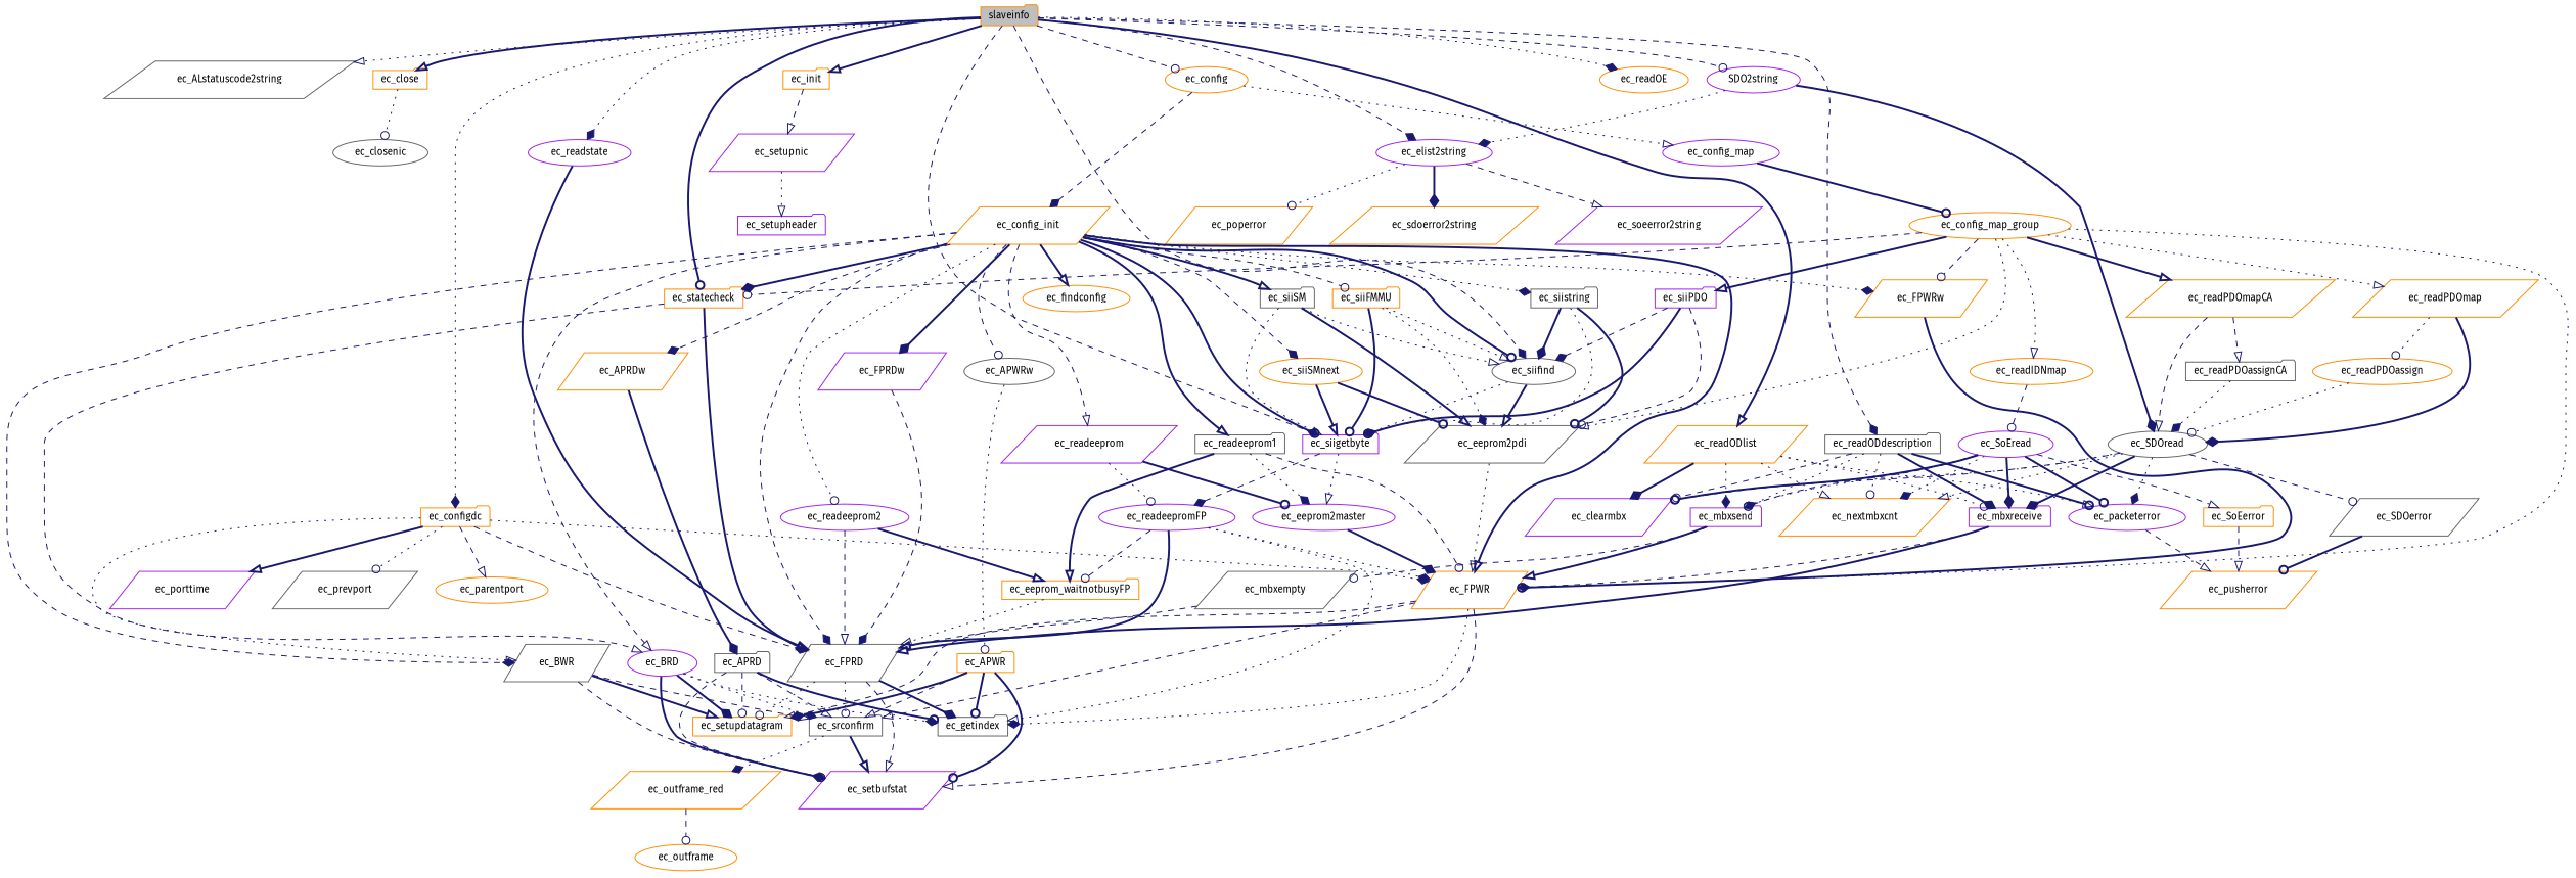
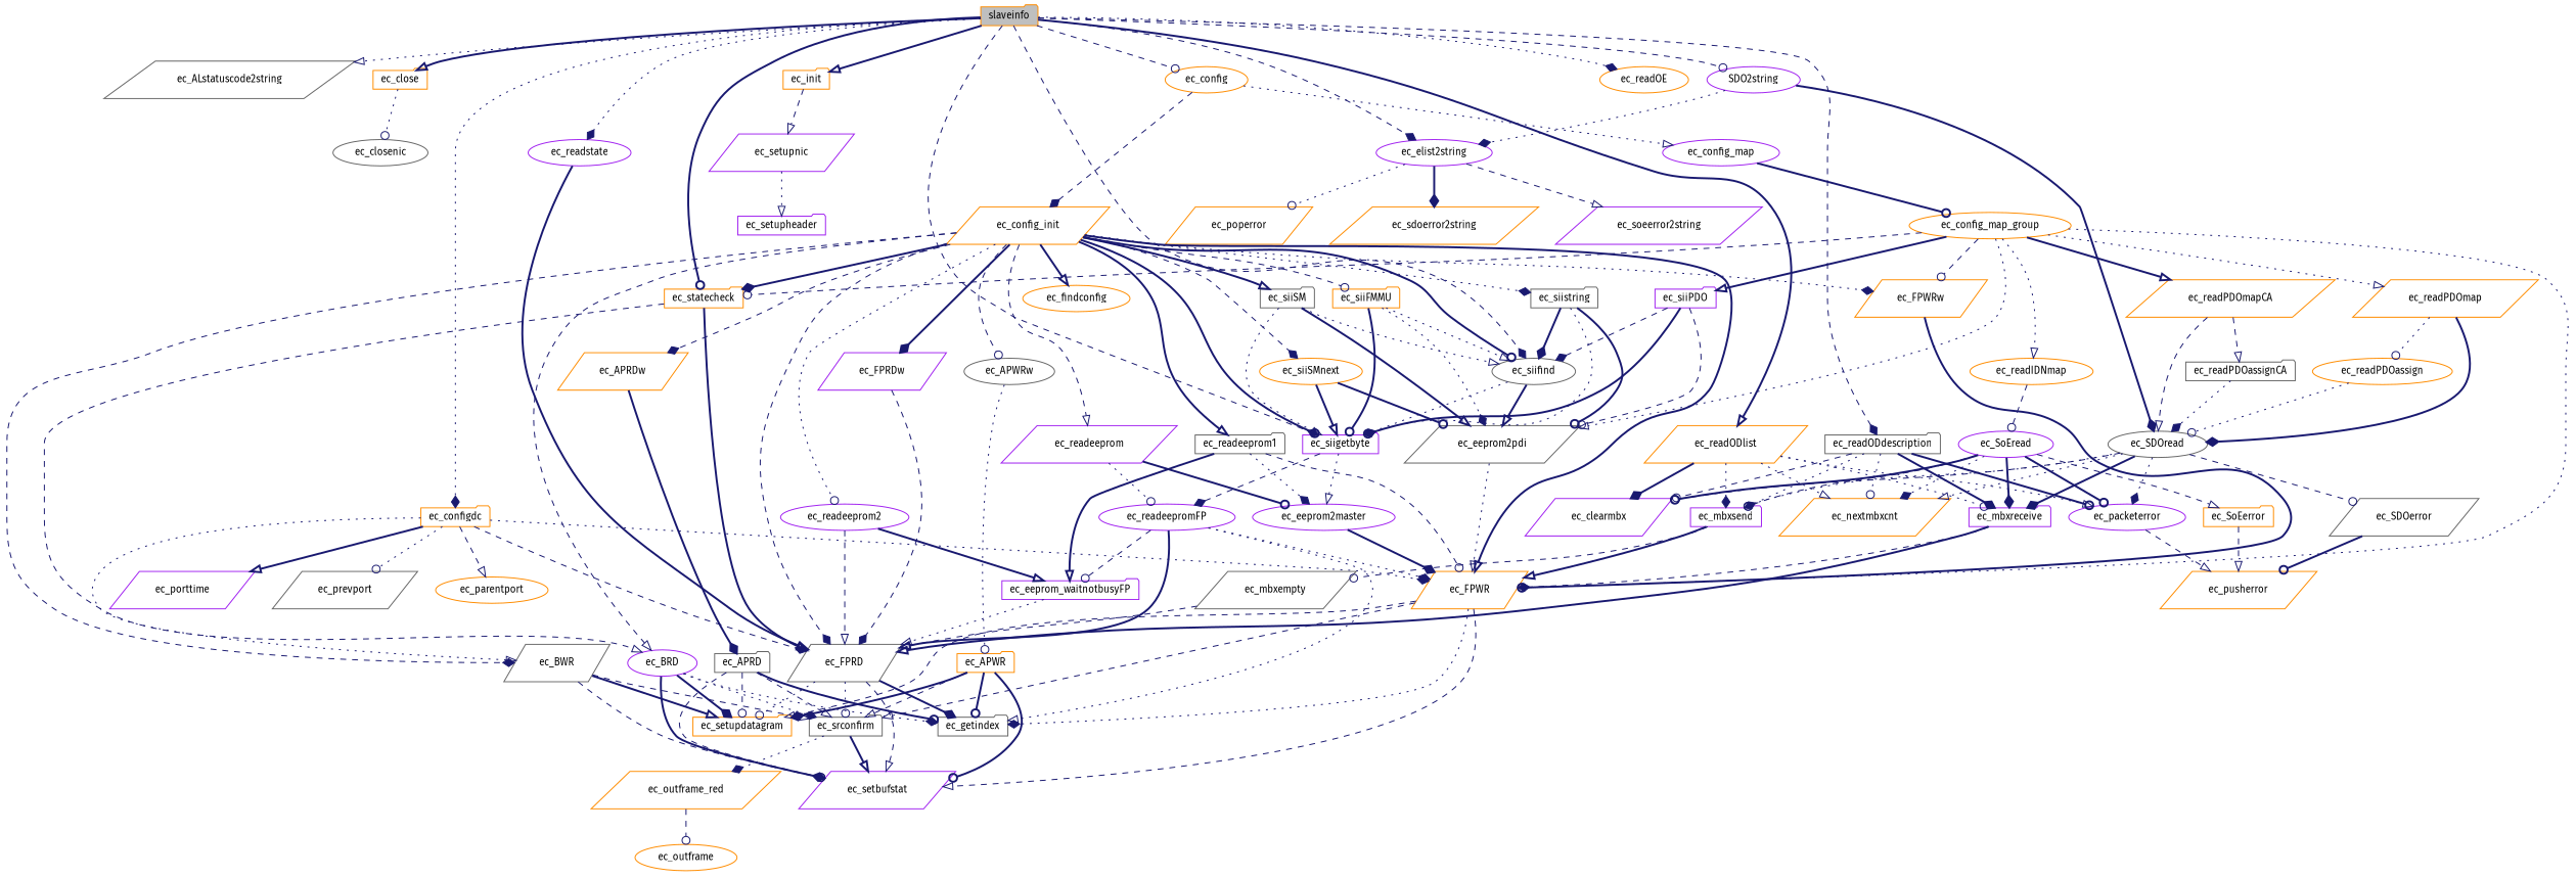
  digraph {
    fontname="Fira Sans"
    rankdir=TB
    node [color=darkorange fillcolor=white fontname="Fira Sans" fontsize=10 shape=parallelogram style=filled]
    edge [arrowhead=onormal color=midnightblue fontname="Fira Sans" fontsize=10 labelfontname=Helvetica labelfontsize=10 style=bold]
    n1 [fillcolor=grey75 fontcolor=black height=0.2 label=slaveinfo shape=folder width=0.4]
    n2 [color=gray40 height=0.2 label=ec_ALstatuscode2string width=0.4]
    n3 [height=0.2 label=ec_close shape=folder width=0.4]
    n4 [height=0.2 label=ec_config shape=ellipse width=0.4]
    n5 [color=gray40 height=0.2 label=ec_siifind shape=ellipse width=0.4]
    n6 [color=purple height=0.2 label=ec_siigetbyte shape=folder width=0.4]
    n7 [height=0.2 label=ec_statecheck shape=folder width=0.4]
    n8 [height=0.2 label=ec_configdc shape=folder width=0.4]
    n9 [color=purple height=0.2 label=ec_elist2string shape=ellipse width=0.4]
    n10 [height=0.2 label=ec_init shape=folder width=0.4]
    n11 [color=gray40 height=0.2 label=ec_readODdescription shape=folder width=0.4]
    n12 [height=0.2 label=ec_readODlist width=0.4]
    n13 [height=0.2 label=ec_readOE shape=ellipse width=0.4]
    n14 [color=purple height=0.2 label=ec_readstate shape=ellipse width=0.4]
    n15 [color=purple height=0.2 label=SDO2string shape=ellipse width=0.4]
    n16 [color=gray40 height=0.2 label=ec_closenic shape=ellipse width=0.4]
    n17 [height=0.2 label=ec_config_init width=0.4]
    n18 [color=purple height=0.2 label=ec_config_map shape=ellipse width=0.4]
    n19 [color=gray40 height=0.2 label=ec_eeprom2pdi width=0.4]
    n20 [color=purple height=0.2 label=ec_eeprom2master shape=ellipse width=0.4]
    n21 [color=purple height=0.2 label=ec_readeepromFP shape=ellipse width=0.4]
    n22 [color=purple height=0.2 label=ec_BRD shape=ellipse width=0.4]
    n23 [color=gray40 height=0.2 label=ec_FPRD width=0.4]
    n24 [color=gray40 height=0.2 label=ec_BWR width=0.4]
    n25 [height=0.2 label=ec_FPWR width=0.4]
    n26 [height=0.2 label=ec_parentport shape=ellipse width=0.4]
    n27 [color=purple height=0.2 label=ec_porttime width=0.4]
    n28 [color=gray40 height=0.2 label=ec_prevport width=0.4]
    n29 [height=0.2 label=ec_poperror width=0.4]
    n30 [height=0.2 label=ec_sdoerror2string width=0.4]
    n31 [color=purple height=0.2 label=ec_soeerror2string width=0.4]
    n32 [color=purple height=0.2 label=ec_setupnic width=0.4]
    n33 [color=purple height=0.2 label=ec_clearmbx width=0.4]
    n34 [color=purple height=0.2 label=ec_mbxreceive shape=folder width=0.4]
    n35 [color=purple height=0.2 label=ec_mbxsend shape=folder width=0.4]
    n36 [height=0.2 label=ec_nextmbxcnt width=0.4]
    n37 [color=purple height=0.2 label=ec_packeterror shape=ellipse width=0.4]
    n38 [color=gray40 height=0.2 label=ec_SDOread shape=ellipse width=0.4]
    n39 [height=0.2 label=ec_APRDw width=0.4]
    n40 [color=gray40 height=0.2 label=ec_APWRw shape=ellipse width=0.4]
    n41 [height=0.2 label=ec_findconfig shape=ellipse width=0.4]
    n42 [color=purple height=0.2 label=ec_FPRDw width=0.4]
    n43 [height=0.2 label=ec_FPWRw width=0.4]
    n44 [color=purple height=0.2 label=ec_readeeprom width=0.4]
    n45 [color=gray40 height=0.2 label=ec_readeeprom1 shape=folder width=0.4]
    n46 [color=purple height=0.2 label=ec_readeeprom2 shape=ellipse width=0.4]
    n47 [height=0.2 label=ec_siiFMMU shape=folder width=0.4]
    n48 [color=gray40 height=0.2 label=ec_siiSM shape=folder width=0.4]
    n49 [height=0.2 label=ec_siiSMnext shape=ellipse width=0.4]
    n50 [color=gray40 height=0.2 label=ec_siistring shape=folder width=0.4]
    n51 [height=0.2 label=ec_config_map_group shape=ellipse width=0.4]
    n52 [color=gray40 height=0.2 label=ec_APRD shape=folder width=0.4]
    n53 [height=0.2 label=ec_APWR shape=folder width=0.4]
    n54 [color=gray40 height=0.2 label=ec_getindex shape=folder width=0.4]
    n55 [color=purple height=0.2 label=ec_setbufstat width=0.4]
    n56 [height=0.2 label=ec_setupdatagram shape=folder width=0.4]
    n57 [color=gray40 height=0.2 label=ec_srconfirm shape=folder width=0.4]
-   n58 [height=0.2 label=ec_eeprom_waitnotbusyFP shape=folder width=0.4]
+   n58 [color=purple height=0.2 label=ec_eeprom_waitnotbusyFP shape=folder width=0.4]
    n59 [height=0.2 label=ec_outframe_red width=0.4]
    n60 [height=0.2 label=ec_outframe shape=ellipse width=0.4]
    n61 [height=0.2 label=ec_readIDNmap shape=ellipse width=0.4]
    n62 [height=0.2 label=ec_readPDOmap width=0.4]
    n63 [height=0.2 label=ec_readPDOmapCA width=0.4]
    n64 [color=purple height=0.2 label=ec_siiPDO shape=folder width=0.4]
    n65 [color=purple height=0.2 label=ec_SoEread shape=ellipse width=0.4]
    n66 [height=0.2 label=ec_readPDOassign shape=ellipse width=0.4]
    n67 [color=gray40 height=0.2 label=ec_readPDOassignCA shape=folder width=0.4]
    n68 [height=0.2 label=ec_SoEerror shape=folder width=0.4]
    n69 [color=gray40 height=0.2 label=ec_mbxempty width=0.4]
    n70 [height=0.2 label=ec_pusherror width=0.4]
    n71 [color=gray40 height=0.2 label=ec_SDOerror width=0.4]
    n72 [color=purple height=0.2 label=ec_setupheader shape=folder width=0.4]
    n1 -> n2 [style=dotted]
    n1 -> n3
    n1 -> n4 [arrowhead=odot style=dashed]
    n1 -> n5 [arrowhead=diamond style=dashed]
    n1 -> n6 [arrowhead=diamond style=dashed]
    n1 -> n7 [arrowhead=odot]
    n1 -> n8 [arrowhead=diamond style=dotted]
    n1 -> n9 [arrowhead=diamond style=dashed]
    n1 -> n10
    n1 -> n11 [arrowhead=diamond style=dashed]
    n1 -> n12
    n1 -> n13 [arrowhead=diamond style=dotted]
    n1 -> n14 [arrowhead=diamond style=dotted]
    n1 -> n15 [arrowhead=odot style=dashed]
    n3 -> n16 [arrowhead=odot style=dotted]
    n4 -> n17 [arrowhead=diamond style=dashed]
    n4 -> n18 [style=dotted]
    n5 -> n6 [arrowhead=diamond style=dotted]
    n5 -> n19
    n6 -> n20 [style=dotted]
    n6 -> n21 [arrowhead=diamond style=dashed]
    n7 -> n22 [style=dashed]
    n7 -> n23
    n8 -> n23 [arrowhead=diamond style=dashed]
    n8 -> n24 [style=dotted]
    n8 -> n25 [arrowhead=diamond style=dotted]
    n8 -> n26 [style=dashed]
    n8 -> n27
    n8 -> n28 [arrowhead=odot style=dotted]
    n9 -> n29 [arrowhead=odot style=dotted]
    n9 -> n30 [arrowhead=diamond]
    n9 -> n31 [style=dashed]
    n10 -> n32 [style=dashed]
    n11 -> n33 [arrowhead=odot style=dashed]
    n11 -> n34 [arrowhead=diamond]
    n11 -> n35 [arrowhead=diamond style=dotted]
    n11 -> n36 [arrowhead=odot style=dotted]
    n11 -> n37 [arrowhead=odot]
    n12 -> n33 [arrowhead=diamond]
    n12 -> n34 [arrowhead=odot style=dotted]
    n12 -> n35 [arrowhead=diamond style=dotted]
    n12 -> n36 [style=dotted]
    n12 -> n37 [style=dotted]
    n14 -> n23
    n15 -> n9 [arrowhead=diamond style=dotted]
    n15 -> n38 [arrowhead=diamond]
    n17 -> n5 [arrowhead=odot]
    n17 -> n6 [arrowhead=odot]
    n17 -> n7 [arrowhead=diamond]
    n17 -> n22 [style=dashed]
    n17 -> n23 [arrowhead=diamond style=dashed]
    n17 -> n24 [arrowhead=diamond style=dashed]
    n17 -> n25
    n17 -> n39 [arrowhead=diamond style=dashed]
    n17 -> n40 [arrowhead=odot style=dashed]
    n17 -> n41
    n17 -> n42 [arrowhead=diamond]
    n17 -> n43 [arrowhead=diamond style=dotted]
    n17 -> n44 [style=dashed]
    n17 -> n45
    n17 -> n46 [arrowhead=odot style=dotted]
    n17 -> n47 [arrowhead=odot style=dashed]
    n17 -> n48
    n17 -> n49 [arrowhead=diamond style=dashed]
    n17 -> n50 [arrowhead=diamond style=dotted]
    n18 -> n51 [arrowhead=odot]
    n19 -> n25 [style=dotted]
    n20 -> n25 [arrowhead=diamond]
    n21 -> n23
    n21 -> n25 [arrowhead=diamond style=dotted]
    n21 -> n54 [style=dotted]
    n21 -> n58 [arrowhead=odot style=dashed]
    n22 -> n54 [arrowhead=diamond style=dotted]
    n22 -> n55 [arrowhead=diamond]
    n22 -> n56 [arrowhead=diamond]
    n22 -> n57 [arrowhead=diamond style=dotted]
    n23 -> n54 [arrowhead=diamond]
    n23 -> n55 [style=dashed]
    n23 -> n56 [arrowhead=odot style=dotted]
    n23 -> n57 [arrowhead=odot style=dotted]
    n24 -> n55 [arrowhead=odot style=dashed]
    n24 -> n56
    n24 -> n57 [style=dashed]
    n25 -> n54 [arrowhead=diamond style=dotted]
    n25 -> n55 [style=dashed]
    n25 -> n56 [style=dashed]
    n25 -> n57 [style=dashed]
    n32 -> n72 [style=dotted]
    n34 -> n23
    n34 -> n25 [arrowhead=diamond style=dashed]
    n35 -> n25
    n35 -> n69 [arrowhead=odot style=dashed]
    n37 -> n70 [style=dashed]
    n38 -> n33 [arrowhead=odot style=dashed]
    n38 -> n34 [arrowhead=diamond]
    n38 -> n35 [arrowhead=odot style=dotted]
    n38 -> n36 [style=dotted]
    n38 -> n37 [arrowhead=diamond style=dotted]
    n38 -> n71 [arrowhead=odot style=dashed]
    n39 -> n52 [arrowhead=diamond]
    n40 -> n53 [arrowhead=odot style=dotted]
    n42 -> n23 [arrowhead=diamond style=dashed]
    n43 -> n25 [arrowhead=odot]
    n44 -> n20 [arrowhead=odot]
    n44 -> n21 [arrowhead=odot style=dotted]
    n45 -> n20 [arrowhead=diamond style=dotted]
    n45 -> n25 [arrowhead=odot style=dashed]
    n45 -> n58
    n46 -> n23 [style=dashed]
    n46 -> n58
    n47 -> n5 [style=dotted]
    n47 -> n6 [arrowhead=odot]
    n47 -> n19 [arrowhead=diamond style=dotted]
    n48 -> n5 [style=dotted]
    n48 -> n6 [style=dotted]
    n48 -> n19
    n49 -> n6
    n49 -> n19 [arrowhead=odot]
    n50 -> n5 [arrowhead=diamond]
    n50 -> n6 [arrowhead=diamond style=dotted]
    n50 -> n19 [arrowhead=odot]
    n51 -> n7 [arrowhead=odot style=dashed]
    n51 -> n19 [style=dotted]
    n51 -> n25 [arrowhead=odot style=dotted]
    n51 -> n43 [arrowhead=odot style=dashed]
    n51 -> n61 [style=dotted]
    n51 -> n62 [style=dotted]
    n51 -> n63
    n51 -> n64
    n52 -> n54 [arrowhead=odot]
    n52 -> n55 [arrowhead=odot style=dashed]
    n52 -> n56 [arrowhead=odot style=dashed]
    n52 -> n57 [style=dashed]
    n53 -> n54 [arrowhead=odot]
    n53 -> n55 [arrowhead=odot]
    n53 -> n56 [arrowhead=diamond]
    n53 -> n57 [style=dashed]
    n57 -> n55
    n57 -> n59 [arrowhead=diamond style=dotted]
    n58 -> n23 [style=dotted]
    n59 -> n60 [arrowhead=odot style=dashed]
    n61 -> n65 [arrowhead=odot style=dashed]
    n62 -> n38 [arrowhead=diamond]
    n62 -> n66 [arrowhead=odot style=dotted]
    n63 -> n38 [style=dashed]
    n63 -> n67 [style=dashed]
    n64 -> n5 [arrowhead=diamond style=dashed]
    n64 -> n6 [arrowhead=odot]
    n64 -> n19 [arrowhead=odot style=dashed]
    n65 -> n33 [arrowhead=odot]
    n65 -> n34 [arrowhead=diamond]
    n65 -> n35 [arrowhead=odot style=dashed]
    n65 -> n36 [arrowhead=diamond style=dotted]
    n65 -> n37 [arrowhead=odot]
    n65 -> n68 [style=dashed]
    n66 -> n38 [arrowhead=odot style=dotted]
    n67 -> n38 [arrowhead=diamond style=dotted]
    n68 -> n70 [style=dashed]
    n69 -> n23 [style=dashed]
    n71 -> n70 [arrowhead=odot]
  }
